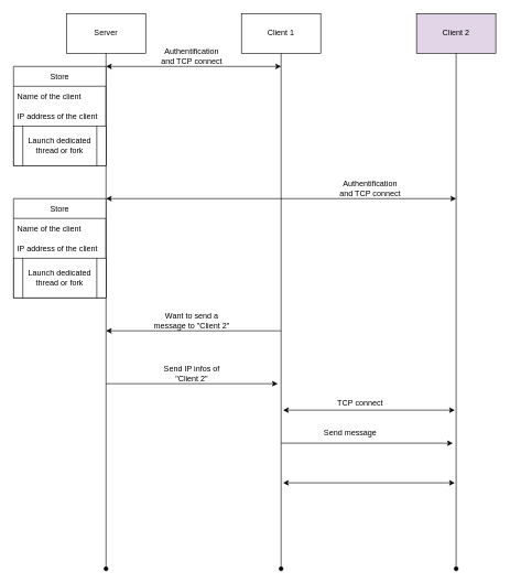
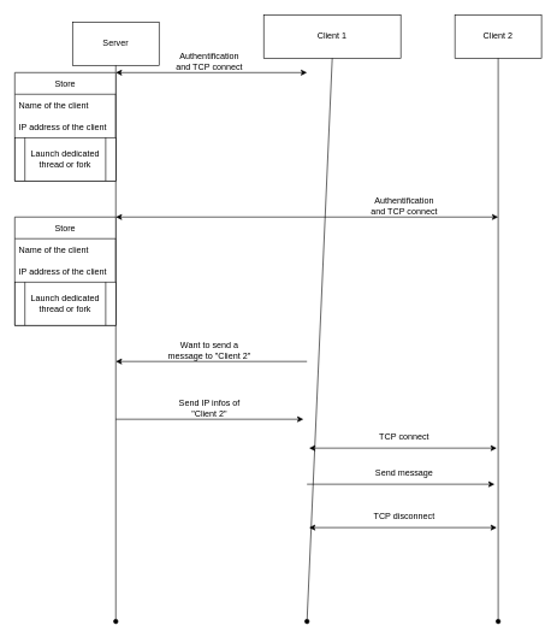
  <mxCell id="0" />
  <mxCell id="1" parent="0" />
- <mxCell id="2" value="Server" style="rounded=0;whiteSpace=wrap;html=1;" parent="1" vertex="1"><mxGeometry x="100" y="20" width="120" height="60" as="geometry" /></mxCell>
- <mxCell id="3" value="Client 1" style="rounded=0;whiteSpace=wrap;html=1;" parent="1" vertex="1"><mxGeometry x="365" y="20" width="120" height="60" as="geometry" /></mxCell>
- <mxCell id="4" value="Client 2" style="rounded=0;whiteSpace=wrap;html=1;fillColor=#e1d5e7;" parent="1" vertex="1"><mxGeometry x="630" y="20" width="120" height="60" as="geometry" /></mxCell>
+ <mxCell id="2" value="Server" style="rounded=0;whiteSpace=wrap;html=1;" parent="1" vertex="1"><mxGeometry x="100" y="30" width="120" height="60" as="geometry" /></mxCell>
+ <mxCell id="3" value="Client 1" style="rounded=0;whiteSpace=wrap;html=1;" parent="1" vertex="1"><mxGeometry x="365" y="20" width="190" height="60" as="geometry" /></mxCell>
+ <mxCell id="4" value="Client 2" style="rounded=0;whiteSpace=wrap;html=1;" parent="1" vertex="1"><mxGeometry x="630" y="20" width="120" height="60" as="geometry" /></mxCell>
  <mxCell id="5" value="" style="endArrow=none;html=1;rounded=0;entryX=0.5;entryY=1;entryDx=0;entryDy=0;startArrow=oval;startFill=1;" parent="1" target="3" edge="1"><mxGeometry width="50" height="50" relative="1" as="geometry"><mxPoint x="425" y="860" as="sourcePoint" /><mxPoint x="450" y="300" as="targetPoint" /></mxGeometry></mxCell>
  <mxCell id="6" value="" style="endArrow=none;html=1;rounded=0;startArrow=oval;startFill=1;" parent="1" edge="1"><mxGeometry width="50" height="50" relative="1" as="geometry"><mxPoint x="690" y="860" as="sourcePoint" /><mxPoint x="690" y="80" as="targetPoint" /></mxGeometry></mxCell>
  <mxCell id="7" value="" style="endArrow=none;html=1;rounded=0;entryX=0.5;entryY=1;entryDx=0;entryDy=0;endFill=0;startArrow=oval;startFill=1;" parent="1" target="2" edge="1"><mxGeometry width="50" height="50" relative="1" as="geometry"><mxPoint x="160" y="860" as="sourcePoint" /><mxPoint x="159.5" y="80" as="targetPoint" /></mxGeometry></mxCell>
  <mxCell id="8" value="" style="endArrow=classic;html=1;rounded=0;startArrow=classic;startFill=1;" parent="1" edge="1"><mxGeometry width="50" height="50" relative="1" as="geometry"><mxPoint x="425" y="100" as="sourcePoint" /><mxPoint x="160" y="100" as="targetPoint" /></mxGeometry></mxCell>
  <mxCell id="9" value="Authentification and TCP connect" style="text;html=1;strokeColor=none;fillColor=none;align=center;verticalAlign=middle;whiteSpace=wrap;rounded=0;" parent="1" vertex="1"><mxGeometry x="240" y="70" width="100" height="30" as="geometry" /></mxCell>
  <mxCell id="10" value="Store" style="swimlane;fontStyle=0;childLayout=stackLayout;horizontal=1;startSize=30;horizontalStack=0;resizeParent=1;resizeParentMax=0;resizeLast=0;collapsible=1;marginBottom=0;" parent="1" vertex="1"><mxGeometry x="20" y="100" width="140" height="150" as="geometry"><mxRectangle x="20" y="160" width="60" height="30" as="alternateBounds" /></mxGeometry></mxCell>
  <mxCell id="11" value="Name of the client" style="text;strokeColor=none;fillColor=none;align=left;verticalAlign=middle;spacingLeft=4;spacingRight=4;overflow=hidden;points=[[0,0.5],[1,0.5]];portConstraint=eastwest;rotatable=0;" parent="10" vertex="1"><mxGeometry y="30" width="140" height="30" as="geometry" /></mxCell>
  <mxCell id="12" value="IP address of the client" style="text;strokeColor=none;fillColor=none;align=left;verticalAlign=middle;spacingLeft=4;spacingRight=4;overflow=hidden;points=[[0,0.5],[1,0.5]];portConstraint=eastwest;rotatable=0;" parent="10" vertex="1"><mxGeometry y="60" width="140" height="30" as="geometry" /></mxCell>
  <mxCell id="13" value="Launch dedicated thread or fork" style="shape=process;whiteSpace=wrap;html=1;backgroundOutline=1;" parent="10" vertex="1"><mxGeometry y="90" width="140" height="60" as="geometry" /></mxCell>
  <mxCell id="14" value="" style="endArrow=classic;html=1;rounded=0;startArrow=classic;startFill=1;" parent="1" edge="1"><mxGeometry width="50" height="50" relative="1" as="geometry"><mxPoint x="690" y="300" as="sourcePoint" /><mxPoint x="160" y="300" as="targetPoint" /></mxGeometry></mxCell>
  <mxCell id="15" value="Store" style="swimlane;fontStyle=0;childLayout=stackLayout;horizontal=1;startSize=30;horizontalStack=0;resizeParent=1;resizeParentMax=0;resizeLast=0;collapsible=1;marginBottom=0;" parent="1" vertex="1"><mxGeometry x="20" y="300" width="140" height="150" as="geometry"><mxRectangle x="20" y="160" width="60" height="30" as="alternateBounds" /></mxGeometry></mxCell>
  <mxCell id="16" value="Name of the client" style="text;strokeColor=none;fillColor=none;align=left;verticalAlign=middle;spacingLeft=4;spacingRight=4;overflow=hidden;points=[[0,0.5],[1,0.5]];portConstraint=eastwest;rotatable=0;" parent="15" vertex="1"><mxGeometry y="30" width="140" height="30" as="geometry" /></mxCell>
  <mxCell id="17" value="IP address of the client" style="text;strokeColor=none;fillColor=none;align=left;verticalAlign=middle;spacingLeft=4;spacingRight=4;overflow=hidden;points=[[0,0.5],[1,0.5]];portConstraint=eastwest;rotatable=0;" parent="15" vertex="1"><mxGeometry y="60" width="140" height="30" as="geometry" /></mxCell>
  <mxCell id="18" value="Launch dedicated thread or fork" style="shape=process;whiteSpace=wrap;html=1;backgroundOutline=1;" parent="15" vertex="1"><mxGeometry y="90" width="140" height="60" as="geometry" /></mxCell>
  <mxCell id="19" value="" style="endArrow=classic;html=1;rounded=0;" parent="1" edge="1"><mxGeometry width="50" height="50" relative="1" as="geometry"><mxPoint x="425" y="500" as="sourcePoint" /><mxPoint x="160" y="500" as="targetPoint" /></mxGeometry></mxCell>
  <mxCell id="20" value="Want to send a message to &quot;Client 2&quot;" style="text;html=1;strokeColor=none;fillColor=none;align=center;verticalAlign=middle;whiteSpace=wrap;rounded=0;" parent="1" vertex="1"><mxGeometry x="230" y="470" width="120" height="30" as="geometry" /></mxCell>
  <mxCell id="21" value="" style="endArrow=classic;html=1;rounded=0;" parent="1" edge="1"><mxGeometry width="50" height="50" relative="1" as="geometry"><mxPoint x="160" y="580" as="sourcePoint" /><mxPoint x="420" y="580" as="targetPoint" /></mxGeometry></mxCell>
  <mxCell id="22" value="Send IP infos of &quot;Client 2&quot;" style="text;html=1;strokeColor=none;fillColor=none;align=center;verticalAlign=middle;whiteSpace=wrap;rounded=0;" parent="1" vertex="1"><mxGeometry x="235" y="550" width="110" height="30" as="geometry" /></mxCell>
  <mxCell id="23" value="Authentification and TCP connect" style="text;html=1;strokeColor=none;fillColor=none;align=center;verticalAlign=middle;whiteSpace=wrap;rounded=0;" parent="1" vertex="1"><mxGeometry x="510" y="270" width="100" height="30" as="geometry" /></mxCell>
  <mxCell id="24" value="" style="endArrow=classic;startArrow=classic;html=1;rounded=0;" parent="1" edge="1"><mxGeometry width="50" height="50" relative="1" as="geometry"><mxPoint x="428" y="620" as="sourcePoint" /><mxPoint x="688" y="620" as="targetPoint" /></mxGeometry></mxCell>
- <mxCell id="25" value="TCP connect" style="text;html=1;strokeColor=none;fillColor=none;align=center;verticalAlign=middle;whiteSpace=wrap;rounded=0;" parent="1" vertex="1"><mxGeometry x="490" y="595" width="110" height="30" as="geometry" /></mxCell>
+ <mxCell id="25" value="TCP connect" style="text;html=1;strokeColor=none;fillColor=none;align=center;verticalAlign=middle;whiteSpace=wrap;rounded=0;" parent="1" vertex="1"><mxGeometry x="505" y="590" width="110" height="30" as="geometry" /></mxCell>
  <mxCell id="26" value="" style="endArrow=classic;html=1;rounded=0;" parent="1" edge="1"><mxGeometry width="50" height="50" relative="1" as="geometry"><mxPoint x="425" y="670" as="sourcePoint" /><mxPoint x="685" y="670" as="targetPoint" /></mxGeometry></mxCell>
- <mxCell id="27" value="Send message" style="text;html=1;strokeColor=none;fillColor=none;align=center;verticalAlign=middle;whiteSpace=wrap;rounded=0;" parent="1" vertex="1"><mxGeometry x="480" y="640" width="100" height="30" as="geometry" /></mxCell>
+ <mxCell id="27" value="Send message" style="text;html=1;strokeColor=none;fillColor=none;align=center;verticalAlign=middle;whiteSpace=wrap;rounded=0;" parent="1" vertex="1"><mxGeometry x="510" y="640" width="100" height="30" as="geometry" /></mxCell>
  <mxCell id="28" value="" style="endArrow=classic;startArrow=classic;html=1;rounded=0;" parent="1" edge="1"><mxGeometry width="50" height="50" relative="1" as="geometry"><mxPoint x="428" y="730" as="sourcePoint" /><mxPoint x="688" y="730" as="targetPoint" /></mxGeometry></mxCell>
+ <mxCell id="29" value="TCP disconnect" style="text;html=1;strokeColor=none;fillColor=none;align=center;verticalAlign=middle;whiteSpace=wrap;rounded=0;" parent="1" vertex="1"><mxGeometry x="505" y="700" width="110" height="30" as="geometry" /></mxCell>
